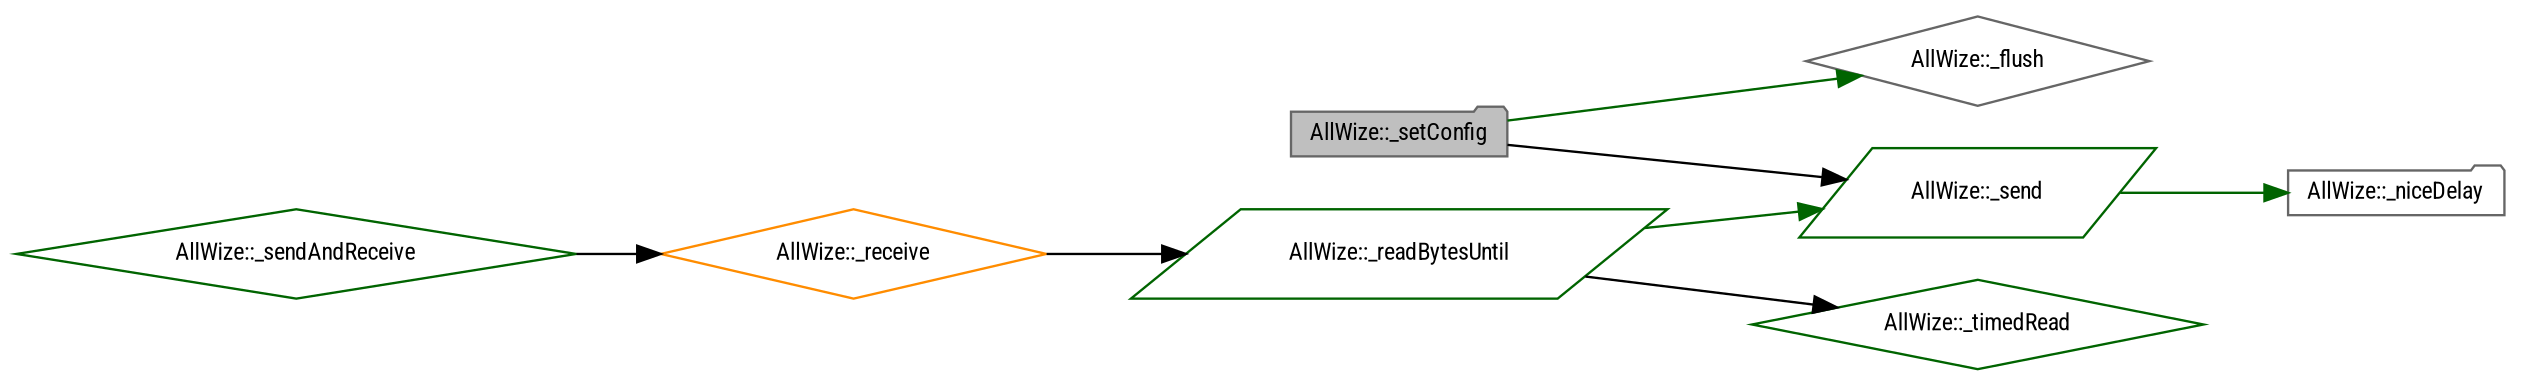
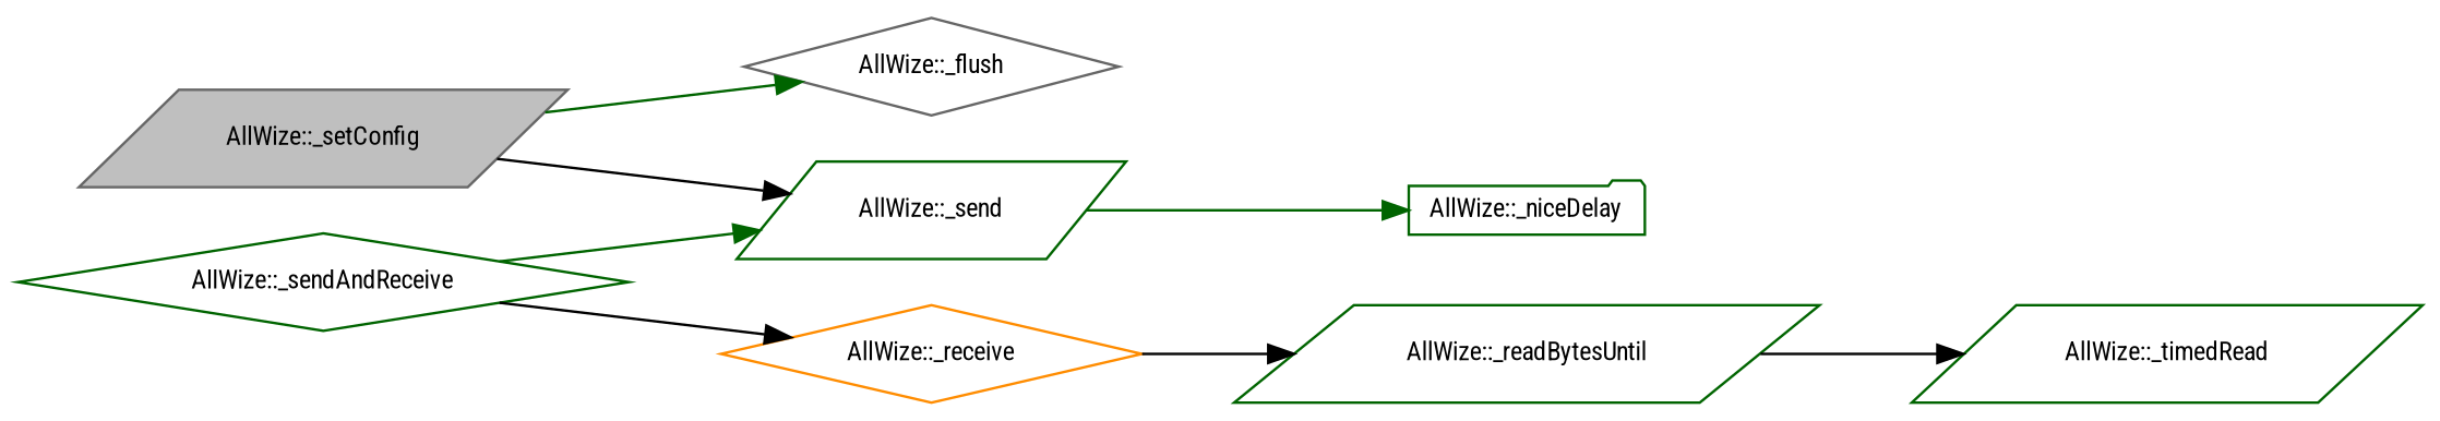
  digraph {
    fontname="Roboto Condensed"
    rankdir=LR
    node [color=darkgreen fillcolor=white fontname="Roboto Condensed" fontsize=10 shape=diamond style=filled]
    edge [color=black fontname="Roboto Condensed" fontsize=10 labelfontname=Helvetica labelfontsize=10 style=solid]
-   n1 [color=gray40 fillcolor=grey75 fontcolor=black height=0.2 label="AllWize::_setConfig" shape=folder width=0.4]
+   n1 [color=gray40 fillcolor=grey75 fontcolor=black height=0.2 label="AllWize::_setConfig" shape=parallelogram width=0.4]
    n2 [color=gray40 height=0.2 label="AllWize::_flush" width=0.4]
    n3 [height=0.2 label="AllWize::_send" shape=parallelogram width=0.4]
-   n4 [color=gray40 height=0.2 label="AllWize::_niceDelay" shape=folder width=0.4]
+   n4 [height=0.2 label="AllWize::_niceDelay" shape=folder width=0.4]
    n5 [height=0.2 label="AllWize::_sendAndReceive" width=0.4]
    n6 [color=darkorange height=0.2 label="AllWize::_receive" width=0.4]
    n7 [height=0.2 label="AllWize::_readBytesUntil" shape=parallelogram width=0.4]
-   n8 [height=0.2 label="AllWize::_timedRead" width=0.4]
+   n8 [height=0.2 label="AllWize::_timedRead" shape=parallelogram width=0.4]
    n1 -> n2 [color=darkgreen]
    n1 -> n3
    n3 -> n4 [color=darkgreen]
-   n7 -> n3 [color=darkgreen]
+   n5 -> n3 [color=darkgreen]
    n5 -> n6
    n6 -> n7
    n7 -> n8
  }
